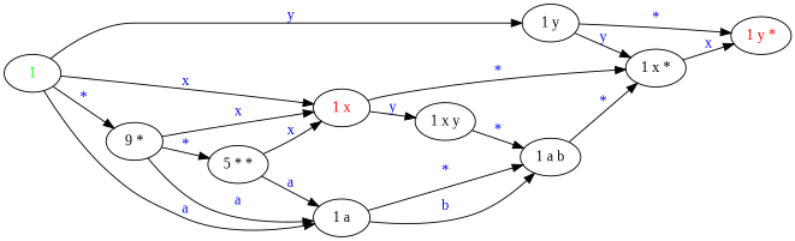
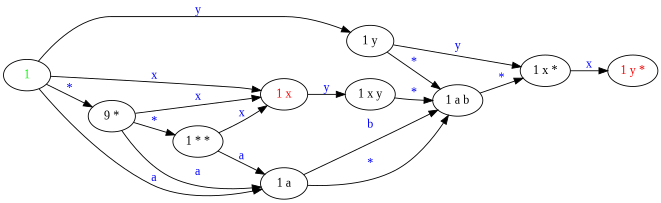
  digraph {
    fontname="Liberation Serif"
    rankdir=LR
    node [fontname="Liberation Serif"]
    edge [fontname="Liberation Serif"]
    "1 a b"
    "1 x *"
    n3 [label=<<font color="red">1 y *</font>>]
    "1 y"
    "1 a"
    n6 [label=<<font color="red">1 x</font>>]
    "1 x y"
    n8 [label=<<font color="green">1</font>>]
    n9 [label="9 *"]
-   "1 * *" [label="5 * *"]
+   "1 * *"
    "1 a b" -> "1 x *" [label=<<font color="blue">*</font>>]
    "1 x *" -> n3 [label=<<font color="blue">x</font>>]
    "1 y" -> "1 x *" [label=<<font color="blue">y</font>>]
-   "1 y" -> n3 [label=<<font color="blue">*</font>>]
+   "1 y" -> "1 a b" [label=<<font color="blue">*</font>>]
    "1 a" -> "1 a b" [label=<<font color="blue">b</font>>]
    "1 a" -> "1 a b" [label=<<font color="blue">*</font>>]
-   n6 -> "1 x *" [label=<<font color="blue">*</font>>]
    n6 -> "1 x y" [label=<<font color="blue">y</font>>]
    "1 x y" -> "1 a b" [label=<<font color="blue">*</font>>]
    n8 -> "1 y" [label=<<font color="blue">y</font>>]
    n8 -> "1 a" [label=<<font color="blue">a</font>>]
    n8 -> n6 [label=<<font color="blue">x</font>>]
    n8 -> n9 [label=<<font color="blue">*</font>>]
    n9 -> "1 a" [label=<<font color="blue">a</font>>]
    n9 -> n6 [label=<<font color="blue">x</font>>]
    n9 -> "1 * *" [label=<<font color="blue">*</font>>]
    "1 * *" -> "1 a" [label=<<font color="blue">a</font>>]
    "1 * *" -> n6 [label=<<font color="blue">x</font>>]
  }
